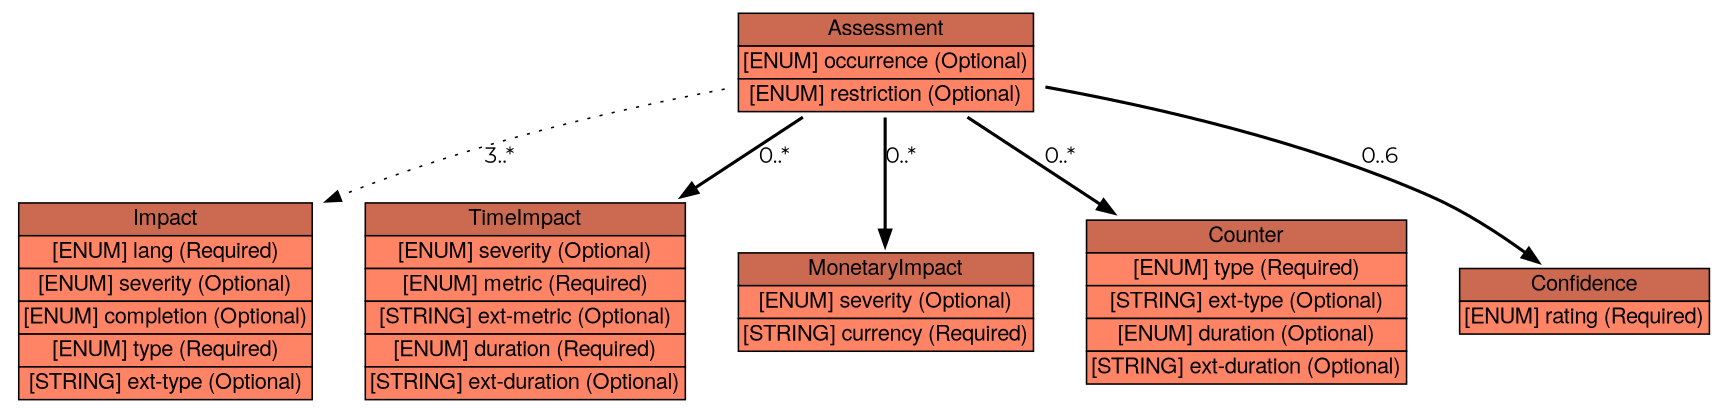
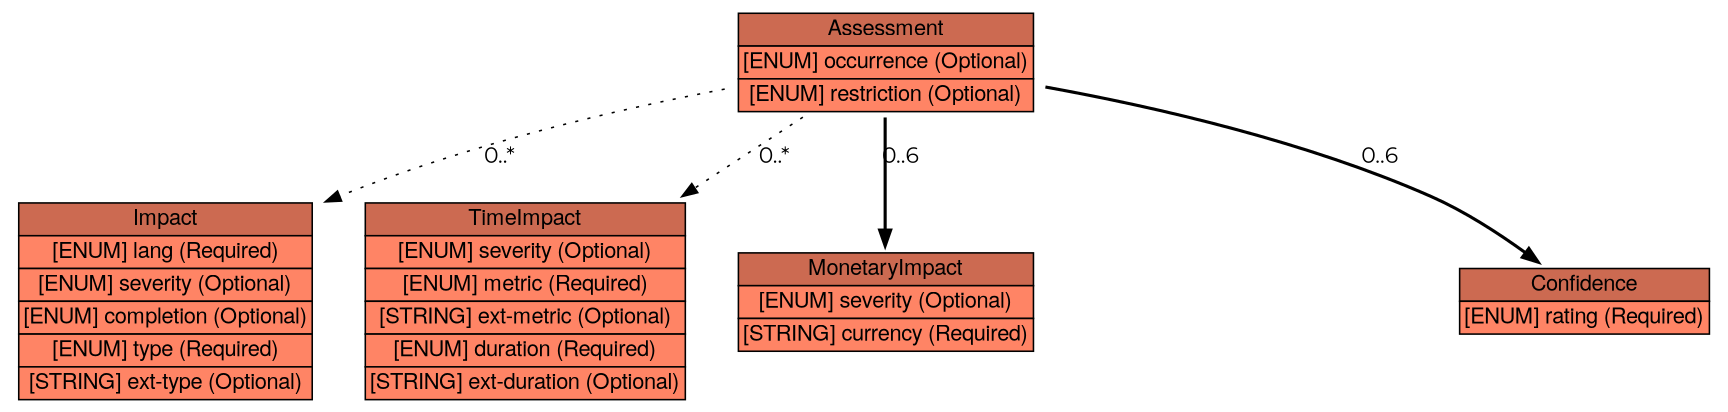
  digraph {
    fontname=Montserrat
    rankdir=TB
    node [fontname=Montserrat shape=plaintext]
    edge [fontname=Montserrat style=bold]
    n1 [height=0.98611 label=<<table BORDER="0" CELLBORDER="1" CELLSPACING="0"> <tr> <td BGCOLOR="#cc6a51" HREF="/html/IODEFv1/Assessment.html" TITLE="The Assessment class describes the technical and non-technical repercussions of the incident on the CSIRT&#39;s constituency. "><FONT FACE="Nimbus Sans L">Assessment</FONT></td> </tr>" %<tr><td BGCOLOR="#ff8465"  HREF="/html/IODEFv1/Assessment.html" TITLE="Specifies whether the assessment is describing actual or potential outcomes.  The default is &quot;actual&quot; and is assumed if not specified."><FONT FACE="Nimbus Sans L">[ENUM] occurrence (Optional)</FONT></td></tr>%<tr><td BGCOLOR="#ff8465"  HREF="/html/IODEFv1/Assessment.html" TITLE="This attribute is defined in Section 3.2."><FONT FACE="Nimbus Sans L">[ENUM] restriction (Optional)</FONT></td></tr>%</table>> width=2.8472]
    n2 [height=1.8611 label=<<table BORDER="0" CELLBORDER="1" CELLSPACING="0"> <tr> <td BGCOLOR="#cc6a51" HREF="/html/IODEFv1/Impact.html" TITLE="The Impact class allows for categorizing and describing the technical impact of the incident on the network of an organization. "><FONT FACE="Nimbus Sans L">Impact</FONT></td> </tr>" %<tr><td BGCOLOR="#ff8465"  HREF="/html/IODEFv1/Impact.html" TITLE="A valid language code per RFC 4646 [7] constrained by the definition of &quot;xs:language&quot;.  The interpretation of this code is described in Section 6."><FONT FACE="Nimbus Sans L">[ENUM] lang (Required)</FONT></td></tr>%<tr><td BGCOLOR="#ff8465"  HREF="/html/IODEFv1/Impact.html" TITLE="An estimate of the relative severity of the activity.  The permitted values are shown below.  There is no default value."><FONT FACE="Nimbus Sans L">[ENUM] severity (Optional)</FONT></td></tr>%<tr><td BGCOLOR="#ff8465"  HREF="/html/IODEFv1/Impact.html" TITLE="An indication whether the described activity was successful.  The permitted values are shown below.  There is no default value."><FONT FACE="Nimbus Sans L">[ENUM] completion (Optional)</FONT></td></tr>%<tr><td BGCOLOR="#ff8465"  HREF="/html/IODEFv1/Impact.html" TITLE="Classifies the malicious activity into incident categories.  The permitted values are shown below.  The default value is &quot;other&quot;."><FONT FACE="Nimbus Sans L">[ENUM] type (Required)</FONT></td></tr>%<tr><td BGCOLOR="#ff8465"  HREF="/html/IODEFv1/Impact.html" TITLE="A means by which to extend the type attribute. See Section 5.1."><FONT FACE="Nimbus Sans L">[STRING] ext-type (Optional)</FONT></td></tr>%</table>> width=2.8333]
    n3 [height=1.8611 label=<<table BORDER="0" CELLBORDER="1" CELLSPACING="0"> <tr> <td BGCOLOR="#cc6a51" HREF="/html/IODEFv1/TimeImpact.html" TITLE="The TimeImpact class describes the impact of the incident on an organization as a function of time. It provides a way to convey down time and recovery time. "><FONT FACE="Nimbus Sans L">TimeImpact</FONT></td> </tr>" %<tr><td BGCOLOR="#ff8465"  HREF="/html/IODEFv1/TimeImpact.html" TITLE="An estimate of the relative severity of the activity.  The permitted values are shown below.  There is no default value."><FONT FACE="Nimbus Sans L">[ENUM] severity (Optional)</FONT></td></tr>%<tr><td BGCOLOR="#ff8465"  HREF="/html/IODEFv1/TimeImpact.html" TITLE="Defines the metric in which the time is expressed.  The permitted values are shown below.  There is no default value."><FONT FACE="Nimbus Sans L">[ENUM] metric (Required)</FONT></td></tr>%<tr><td BGCOLOR="#ff8465"  HREF="/html/IODEFv1/TimeImpact.html" TITLE="A means by which to extend the metric attribute.  See Section 5.1."><FONT FACE="Nimbus Sans L">[STRING] ext-metric (Optional)</FONT></td></tr>%<tr><td BGCOLOR="#ff8465"  HREF="/html/IODEFv1/TimeImpact.html" TITLE="Defines a unit of time, that when combined with the metric attribute, fully describes a metric of impact that will be conveyed in the element content.  The permitted values are shown below.  The default value is &quot;hour&quot;."><FONT FACE="Nimbus Sans L">[ENUM] duration (Required)</FONT></td></tr>%<tr><td BGCOLOR="#ff8465"  HREF="/html/IODEFv1/TimeImpact.html" TITLE="A means by which to extend the duration attribute.  See Section 5.1."><FONT FACE="Nimbus Sans L">[STRING] ext-duration (Optional)</FONT></td></tr>%</table>> width=3.0417]
    n4 [height=0.98611 label=<<table BORDER="0" CELLBORDER="1" CELLSPACING="0"> <tr> <td BGCOLOR="#cc6a51" HREF="/html/IODEFv1/MonetaryImpact.html" TITLE="The MonetaryImpact class describes the financial impact of the activity on an organization. For example, this impact may consider losses due to the cost of the investigation or recovery, diminished "><FONT FACE="Nimbus Sans L">MonetaryImpact</FONT></td> </tr>" %<tr><td BGCOLOR="#ff8465"  HREF="/html/IODEFv1/MonetaryImpact.html" TITLE="An estimate of the relative severity of the activity.  The permitted values are shown below.  There is no default value."><FONT FACE="Nimbus Sans L">[ENUM] severity (Optional)</FONT></td></tr>%<tr><td BGCOLOR="#ff8465"  HREF="/html/IODEFv1/MonetaryImpact.html" TITLE="Defines the currency in which the monetary impact is expressed.  The permitted values are defined in ISO 4217:2001, Codes for the representation of currencies and funds [14].  There is no default value."><FONT FACE="Nimbus Sans L">[STRING] currency (Required)</FONT></td></tr>%</table>> width=2.8333]
-   n5 [height=1.5694 label=<<table BORDER="0" CELLBORDER="1" CELLSPACING="0"> <tr> <td BGCOLOR="#cc6a51" HREF="/html/IODEFv1/Counter.html" TITLE="The Counter class summarize multiple occurrences of some event, or conveys counts or rates on various features (e.g., packets, sessions, events). "><FONT FACE="Nimbus Sans L">Counter</FONT></td> </tr>" %<tr><td BGCOLOR="#ff8465"  HREF="/html/IODEFv1/Counter.html" TITLE="Specifies the units of the element content."><FONT FACE="Nimbus Sans L">[ENUM] type (Required)</FONT></td></tr>%<tr><td BGCOLOR="#ff8465"  HREF="/html/IODEFv1/Counter.html" TITLE="A means by which to extend the type attribute. See Section 5.1."><FONT FACE="Nimbus Sans L">[STRING] ext-type (Optional)</FONT></td></tr>%<tr><td BGCOLOR="#ff8465"  HREF="/html/IODEFv1/Counter.html" TITLE="If present, the Counter class represents a rate rather than a count over the entire event.  In that case, this attribute specifies the denominator of the rate (where the type attribute specified the nominator).  The possible values of this attribute are defined in Section 3.10.2"><FONT FACE="Nimbus Sans L">[ENUM] duration (Optional)</FONT></td></tr>%<tr><td BGCOLOR="#ff8465"  HREF="/html/IODEFv1/Counter.html" TITLE="A means by which to extend the duration attribute.  See Section 5.1."><FONT FACE="Nimbus Sans L">[STRING] ext-duration (Optional)</FONT></td></tr>%</table>> width=3.0417]
    n6 [height=0.69444 label=<<table BORDER="0" CELLBORDER="1" CELLSPACING="0"> <tr> <td BGCOLOR="#cc6a51" HREF="/html/IODEFv1/Confidence.html" TITLE="The Confidence class represents a best estimate of the validity and accuracy of the described impact (see Section 3.10) of the incident activity. This estimate can be expressed as a category or a numeric calculation. "><FONT FACE="Nimbus Sans L">Confidence</FONT></td> </tr>" %<tr><td BGCOLOR="#ff8465"  HREF="/html/IODEFv1/Confidence.html" TITLE="A rating of the analytical validity of the specified Assessment.  The permitted values are shown below. There is no default value."><FONT FACE="Nimbus Sans L">[ENUM] rating (Required)</FONT></td></tr>%</table>> width=2.4444]
-   n1 -> n2 [label="3..*" style=dotted]
-   n1 -> n3 [label="0..*"]
-   n1 -> n4 [label="0..*"]
-   n1 -> n5 [label="0..*"]
+   n1 -> n2 [label="0..*" style=dotted]
+   n1 -> n3 [label="0..*" style=dotted]
+   n1 -> n4 [label="0..6"]
    n1 -> n6 [label="0..6"]
  }
